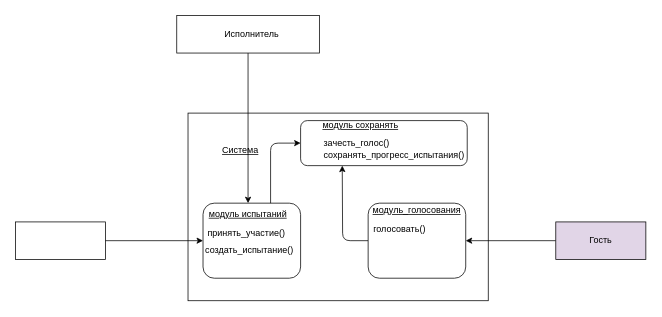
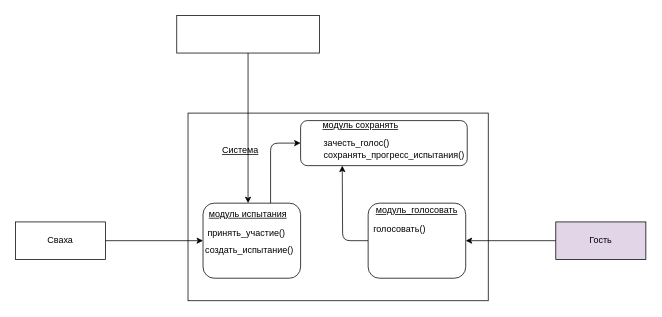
  <mxCell id="0" />
  <mxCell id="1" parent="0" />
  <mxCell id="2" value="" style="rounded=0;whiteSpace=wrap;html=1;" parent="1" vertex="1"><mxGeometry y="295" width="120" height="50" as="geometry" x="20" /></mxCell>
+ <mxCell id="3" value="Сваха" style="text;html=1;strokeColor=none;fillColor=none;align=center;verticalAlign=middle;whiteSpace=wrap;rounded=0;" parent="1" vertex="1"><mxGeometry x="50" y="305" width="60" height="30" as="geometry" /></mxCell>
  <mxCell id="4" value="" style="rounded=0;whiteSpace=wrap;html=1;" parent="1" vertex="1"><mxGeometry x="250" y="150" width="400" height="250" as="geometry" /></mxCell>
  <mxCell id="5" style="edgeStyle=none;html=1;exitX=0.5;exitY=1;exitDx=0;exitDy=0;entryX=0.5;entryY=0;entryDx=0;entryDy=0;" parent="1" source="6" target="13" edge="1"><mxGeometry relative="1" as="geometry" /></mxCell>
  <mxCell id="6" value="" style="rounded=0;whiteSpace=wrap;html=1;" parent="1" vertex="1"><mxGeometry x="235" y="20" width="190" height="50" as="geometry" /></mxCell>
- <mxCell id="7" value="Исполнитель" style="text;html=1;strokeColor=none;fillColor=none;align=center;verticalAlign=middle;whiteSpace=wrap;rounded=0;" parent="1" vertex="1"><mxGeometry x="255" y="30" width="160" height="30" as="geometry" /></mxCell>
  <mxCell id="8" style="edgeStyle=none;html=1;exitX=0;exitY=0.5;exitDx=0;exitDy=0;entryX=1;entryY=0.5;entryDx=0;entryDy=0;" parent="1" source="9" target="17" edge="1"><mxGeometry relative="1" as="geometry" /></mxCell>
  <mxCell id="9" value="Гость" style="rounded=0;whiteSpace=wrap;html=1;fillColor=#e1d5e7;" parent="1" vertex="1"><mxGeometry x="740" y="295" width="120" height="50" as="geometry" /></mxCell>
  <mxCell id="10" value="" style="rounded=1;whiteSpace=wrap;html=1;" vertex="1" parent="1"><mxGeometry x="270" y="270" width="130" height="100" as="geometry" /></mxCell>
  <mxCell id="11" value="&lt;u&gt;Система&lt;/u&gt;" style="text;html=1;strokeColor=none;fillColor=none;align=center;verticalAlign=middle;whiteSpace=wrap;rounded=0;" vertex="1" parent="1"><mxGeometry x="290" y="185" width="60" height="30" as="geometry" /></mxCell>
  <mxCell id="12" style="edgeStyle=none;html=1;exitX=0.75;exitY=0;exitDx=0;exitDy=0;entryX=0;entryY=0.5;entryDx=0;entryDy=0;" edge="1" parent="1" source="13" target="21"><mxGeometry relative="1" as="geometry"><Array as="points"><mxPoint x="360" y="190" /></Array></mxGeometry></mxCell>
- <mxCell id="13" value="&lt;span style=&quot;font-style: normal;&quot;&gt;модуль испытаний&lt;/span&gt;" style="text;html=1;strokeColor=none;fillColor=none;align=center;verticalAlign=middle;whiteSpace=wrap;rounded=0;fontStyle=6" vertex="1" parent="1"><mxGeometry x="270" y="270" width="120" height="30" as="geometry" /></mxCell>
+ <mxCell id="13" value="&lt;span style=&quot;font-style: normal;&quot;&gt;модуль испытания&lt;/span&gt;" style="text;html=1;strokeColor=none;fillColor=none;align=center;verticalAlign=middle;whiteSpace=wrap;rounded=0;fontStyle=6" vertex="1" parent="1"><mxGeometry x="270" y="270" width="120" height="30" as="geometry" /></mxCell>
  <mxCell id="14" value="принять_участие()" style="text;html=1;strokeColor=none;fillColor=none;align=center;verticalAlign=middle;whiteSpace=wrap;rounded=0;direction=west;rotation=0;" parent="1" vertex="1"><mxGeometry x="298" y="295" width="60" height="30" as="geometry" /></mxCell>
  <mxCell id="15" value="создать_испытание()" style="text;html=1;strokeColor=none;fillColor=none;align=center;verticalAlign=middle;whiteSpace=wrap;rounded=0;direction=west;rotation=0;" parent="1" vertex="1"><mxGeometry x="300" y="320" width="64" height="26" as="geometry" /></mxCell>
  <mxCell id="16" style="edgeStyle=none;html=1;exitX=0;exitY=0.5;exitDx=0;exitDy=0;entryX=0.25;entryY=1;entryDx=0;entryDy=0;" edge="1" parent="1" source="17" target="21"><mxGeometry relative="1" as="geometry"><Array as="points"><mxPoint x="456" y="320" /></Array></mxGeometry></mxCell>
  <mxCell id="17" value="" style="rounded=1;whiteSpace=wrap;html=1;" vertex="1" parent="1"><mxGeometry x="490" y="270" width="130" height="100" as="geometry" /></mxCell>
  <mxCell id="18" style="edgeStyle=none;html=1;exitX=1;exitY=0.5;exitDx=0;exitDy=0;entryX=0;entryY=0.5;entryDx=0;entryDy=0;" parent="1" source="2" target="10" edge="1"><mxGeometry relative="1" as="geometry" /></mxCell>
- <mxCell id="19" value="&lt;span style=&quot;font-style: normal;&quot;&gt;модуль_голосования&lt;/span&gt;" style="text;html=1;strokeColor=none;fillColor=none;align=center;verticalAlign=middle;whiteSpace=wrap;rounded=0;fontStyle=6" vertex="1" parent="1"><mxGeometry x="495" y="265" width="120" height="30" as="geometry" /></mxCell>
+ <mxCell id="19" value="&lt;span style=&quot;font-style: normal;&quot;&gt;модуль_голосовать&lt;/span&gt;" style="text;html=1;strokeColor=none;fillColor=none;align=center;verticalAlign=middle;whiteSpace=wrap;rounded=0;fontStyle=6" vertex="1" parent="1"><mxGeometry x="495" y="265" width="120" height="30" as="geometry" /></mxCell>
  <mxCell id="20" value="голосовать()" style="text;html=1;strokeColor=none;fillColor=none;align=center;verticalAlign=middle;whiteSpace=wrap;rounded=0;direction=west;rotation=0;" parent="1" vertex="1"><mxGeometry x="502" y="290" width="60" height="30" as="geometry" /></mxCell>
  <mxCell id="21" value="" style="rounded=1;whiteSpace=wrap;html=1;" vertex="1" parent="1"><mxGeometry x="400" y="160" width="222" height="60" as="geometry" /></mxCell>
  <mxCell id="22" value="&lt;span style=&quot;font-style: normal;&quot;&gt;модуль сохранять&lt;/span&gt;" style="text;html=1;strokeColor=none;fillColor=none;align=center;verticalAlign=middle;whiteSpace=wrap;rounded=0;fontStyle=6" vertex="1" parent="1"><mxGeometry x="400" y="152" width="160" height="30" as="geometry" /></mxCell>
  <mxCell id="23" value="зачесть_голос()&lt;br&gt;сохранять_прогресс_испытания()" style="text;html=1;strokeColor=none;fillColor=none;align=left;verticalAlign=middle;whiteSpace=wrap;rounded=0;direction=west;rotation=0;" vertex="1" parent="1"><mxGeometry x="429" y="175" width="190" height="45" as="geometry" /></mxCell>
